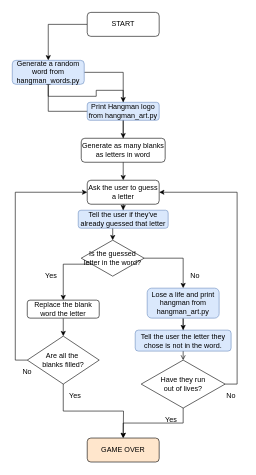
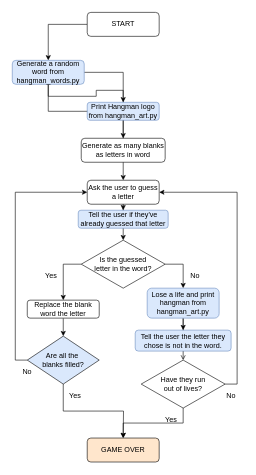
  <mxCell id="0" />
  <mxCell id="1" parent="0" />
  <mxCell id="2" value="" style="edgeStyle=orthogonalEdgeStyle;rounded=0;orthogonalLoop=1;jettySize=auto;html=1;" parent="1" source="3" target="7" edge="1"><mxGeometry relative="1" as="geometry" /></mxCell>
  <mxCell id="3" value="START" style="rounded=1;whiteSpace=wrap;html=1;fontSize=12;glass=0;strokeWidth=1;shadow=0;" parent="1" vertex="1"><mxGeometry x="145" y="20" width="120" height="40" as="geometry" /></mxCell>
  <mxCell id="4" value="" style="edgeStyle=orthogonalEdgeStyle;rounded=0;orthogonalLoop=1;jettySize=auto;html=1;" parent="1" source="7" target="11" edge="1"><mxGeometry relative="1" as="geometry" /></mxCell>
  <mxCell id="5" value="" style="edgeStyle=orthogonalEdgeStyle;rounded=0;orthogonalLoop=1;jettySize=auto;html=1;" parent="1" source="7" target="8" edge="1"><mxGeometry relative="1" as="geometry" /></mxCell>
  <mxCell id="6" style="edgeStyle=orthogonalEdgeStyle;rounded=0;orthogonalLoop=1;jettySize=auto;html=1;exitX=0.5;exitY=1;exitDx=0;exitDy=0;entryX=0.5;entryY=0;entryDx=0;entryDy=0;" parent="1" source="7" target="33" edge="1"><mxGeometry relative="1" as="geometry"><mxPoint x="205" y="160" as="targetPoint" /></mxGeometry></mxCell>
  <mxCell id="7" value="Generate a random word from hangman_words.py" style="rounded=1;whiteSpace=wrap;html=1;fontSize=12;glass=0;strokeWidth=1;shadow=0;fillColor=#dae8fc;strokeColor=#6c8ebf;" parent="1" vertex="1"><mxGeometry x="20" y="100" width="120" height="40" as="geometry" /></mxCell>
  <mxCell id="8" value="Generate as many blanks as letters in word" style="rounded=1;whiteSpace=wrap;html=1;fontSize=12;glass=0;strokeWidth=1;shadow=0;" parent="1" vertex="1"><mxGeometry x="135" y="230" width="140" height="40" as="geometry" /></mxCell>
  <mxCell id="9" value="" style="edgeStyle=orthogonalEdgeStyle;rounded=0;orthogonalLoop=1;jettySize=auto;html=1;entryX=0.5;entryY=0;entryDx=0;entryDy=0;" parent="1" source="11" target="14" edge="1"><mxGeometry relative="1" as="geometry"><mxPoint x="205" y="420" as="targetPoint" /></mxGeometry></mxCell>
  <mxCell id="10" style="edgeStyle=orthogonalEdgeStyle;rounded=0;orthogonalLoop=1;jettySize=auto;html=1;exitX=0.5;exitY=1;exitDx=0;exitDy=0;" parent="1" source="11" edge="1"><mxGeometry relative="1" as="geometry"><mxPoint x="205" y="350" as="targetPoint" /></mxGeometry></mxCell>
  <mxCell id="11" value="Ask the user to guess a letter" style="rounded=1;whiteSpace=wrap;html=1;fontSize=12;glass=0;strokeWidth=1;shadow=0;" parent="1" vertex="1"><mxGeometry x="145" y="300" width="120" height="40" as="geometry" /></mxCell>
  <mxCell id="12" value="" style="edgeStyle=orthogonalEdgeStyle;rounded=0;orthogonalLoop=1;jettySize=auto;html=1;entryX=0.5;entryY=0;entryDx=0;entryDy=0;" parent="1" source="14" target="16" edge="1"><mxGeometry relative="1" as="geometry"><mxPoint x="205" y="540" as="targetPoint" /><Array as="points"><mxPoint x="105" y="440" /></Array></mxGeometry></mxCell>
  <mxCell id="13" style="edgeStyle=orthogonalEdgeStyle;rounded=0;orthogonalLoop=1;jettySize=auto;html=1;exitX=1;exitY=0.5;exitDx=0;exitDy=0;entryX=0.5;entryY=0;entryDx=0;entryDy=0;" parent="1" source="14" target="20" edge="1"><mxGeometry relative="1" as="geometry" /></mxCell>
- <mxCell id="14" value="Is the guessed &lt;br&gt;letter in the word?" style="rhombus;whiteSpace=wrap;html=1;" parent="1" vertex="1"><mxGeometry x="135" y="400" width="105" height="60" as="geometry" /></mxCell>
+ <mxCell id="14" value="Is the guessed &lt;br&gt;letter in the word?" style="rhombus;whiteSpace=wrap;html=1;" parent="1" vertex="1"><mxGeometry x="135" y="400" width="140" height="80" as="geometry" /></mxCell>
  <mxCell id="15" style="edgeStyle=orthogonalEdgeStyle;rounded=0;orthogonalLoop=1;jettySize=auto;html=1;exitX=0.5;exitY=1;exitDx=0;exitDy=0;entryX=0.5;entryY=0;entryDx=0;entryDy=0;" parent="1" source="16" target="28" edge="1"><mxGeometry relative="1" as="geometry" /></mxCell>
  <mxCell id="16" value="Replace the blank word the letter" style="rounded=1;whiteSpace=wrap;html=1;" parent="1" vertex="1"><mxGeometry x="45" y="500" width="120" height="30" as="geometry" /></mxCell>
  <mxCell id="17" value="Yes" style="text;html=1;strokeColor=none;fillColor=none;align=center;verticalAlign=middle;whiteSpace=wrap;rounded=0;" parent="1" vertex="1"><mxGeometry x="65" y="450" width="40" height="20" as="geometry" /></mxCell>
  <mxCell id="18" style="edgeStyle=orthogonalEdgeStyle;rounded=0;orthogonalLoop=1;jettySize=auto;html=1;exitX=0.5;exitY=1;exitDx=0;exitDy=0;entryX=0.5;entryY=0;entryDx=0;entryDy=0;endArrow=open;" parent="1" source="20" target="24" edge="1"><mxGeometry relative="1" as="geometry" /></mxCell>
  <mxCell id="19" style="edgeStyle=orthogonalEdgeStyle;rounded=0;orthogonalLoop=1;jettySize=auto;html=1;exitX=0.5;exitY=1;exitDx=0;exitDy=0;entryX=0.5;entryY=0;entryDx=0;entryDy=0;" parent="1" source="20" target="35" edge="1"><mxGeometry relative="1" as="geometry" /></mxCell>
  <mxCell id="20" value="Lose a life and print hangman from hangman_art.py" style="rounded=1;whiteSpace=wrap;html=1;fillColor=#dae8fc;strokeColor=#6c8ebf;" parent="1" vertex="1"><mxGeometry x="245" y="480" width="120" height="50" as="geometry" /></mxCell>
  <mxCell id="21" value="No" style="text;html=1;strokeColor=none;fillColor=none;align=center;verticalAlign=middle;whiteSpace=wrap;rounded=0;" parent="1" vertex="1"><mxGeometry x="305" y="450" width="40" height="20" as="geometry" /></mxCell>
  <mxCell id="22" style="edgeStyle=orthogonalEdgeStyle;rounded=0;orthogonalLoop=1;jettySize=auto;html=1;exitX=0.5;exitY=1;exitDx=0;exitDy=0;entryX=0.5;entryY=0;entryDx=0;entryDy=0;" parent="1" source="24" target="25" edge="1"><mxGeometry relative="1" as="geometry" /></mxCell>
  <mxCell id="23" style="edgeStyle=orthogonalEdgeStyle;rounded=0;orthogonalLoop=1;jettySize=auto;html=1;exitX=1;exitY=0.5;exitDx=0;exitDy=0;entryX=1;entryY=0.5;entryDx=0;entryDy=0;" parent="1" source="24" target="11" edge="1"><mxGeometry relative="1" as="geometry" /></mxCell>
  <mxCell id="24" value="Have they run &lt;br&gt;out of lives?" style="rhombus;whiteSpace=wrap;html=1;" parent="1" vertex="1"><mxGeometry x="235" y="600" width="140" height="80" as="geometry" /></mxCell>
  <mxCell id="25" value="GAME OVER" style="rounded=1;whiteSpace=wrap;html=1;fillColor=#ffe6cc;" parent="1" vertex="1"><mxGeometry x="145" y="730" width="120" height="40" as="geometry" /></mxCell>
  <mxCell id="26" style="edgeStyle=orthogonalEdgeStyle;rounded=0;orthogonalLoop=1;jettySize=auto;html=1;exitX=0.5;exitY=1;exitDx=0;exitDy=0;" parent="1" source="28" edge="1"><mxGeometry relative="1" as="geometry"><mxPoint x="205" y="730" as="targetPoint" /></mxGeometry></mxCell>
  <mxCell id="27" style="edgeStyle=orthogonalEdgeStyle;rounded=0;orthogonalLoop=1;jettySize=auto;html=1;exitX=0;exitY=0.5;exitDx=0;exitDy=0;entryX=0;entryY=0.5;entryDx=0;entryDy=0;" parent="1" source="28" target="11" edge="1"><mxGeometry relative="1" as="geometry" /></mxCell>
- <mxCell id="28" value="Are all the&amp;nbsp;&lt;br&gt;blanks filled?" style="rhombus;whiteSpace=wrap;html=1;" parent="1" vertex="1"><mxGeometry x="45" y="560" width="120" height="80" as="geometry" /></mxCell>
+ <mxCell id="28" value="Are all the&amp;nbsp;&lt;br&gt;blanks filled?" style="rhombus;whiteSpace=wrap;html=1;fillColor=#dae8fc;" parent="1" vertex="1"><mxGeometry x="45" y="560" width="120" height="80" as="geometry" /></mxCell>
  <mxCell id="29" value="Yes" style="text;html=1;strokeColor=none;fillColor=none;align=center;verticalAlign=middle;whiteSpace=wrap;rounded=0;" parent="1" vertex="1"><mxGeometry x="105" y="650" width="40" height="20" as="geometry" /></mxCell>
  <mxCell id="30" value="Yes" style="text;html=1;strokeColor=none;fillColor=none;align=center;verticalAlign=middle;whiteSpace=wrap;rounded=0;" parent="1" vertex="1"><mxGeometry x="265" y="690" width="40" height="20" as="geometry" /></mxCell>
  <mxCell id="31" value="No" style="text;html=1;strokeColor=none;fillColor=none;align=center;verticalAlign=middle;whiteSpace=wrap;rounded=0;" parent="1" vertex="1"><mxGeometry x="365" y="650" width="40" height="20" as="geometry" /></mxCell>
  <mxCell id="32" value="No" style="text;html=1;strokeColor=none;fillColor=none;align=center;verticalAlign=middle;whiteSpace=wrap;rounded=0;" parent="1" vertex="1"><mxGeometry x="25" y="610" width="40" height="20" as="geometry" /></mxCell>
  <mxCell id="33" value="Print Hangman logo from hangman_art.py" style="rounded=1;whiteSpace=wrap;html=1;fillColor=#dae8fc;strokeColor=#6c8ebf;" parent="1" vertex="1"><mxGeometry x="145" y="170" width="120" height="30" as="geometry" /></mxCell>
  <mxCell id="34" value="Tell the user if they've already guessed that letter" style="rounded=1;whiteSpace=wrap;html=1;fillColor=#dae8fc;strokeColor=#6c8ebf;" parent="1" vertex="1"><mxGeometry x="130" y="350" width="150" height="30" as="geometry" /></mxCell>
  <mxCell id="35" value="Tell the user the letter they chose is not in the word." style="rounded=1;whiteSpace=wrap;html=1;fillColor=#dae8fc;strokeColor=#6c8ebf;" parent="1" vertex="1"><mxGeometry x="225" y="550" width="160" height="35" as="geometry" /></mxCell>
